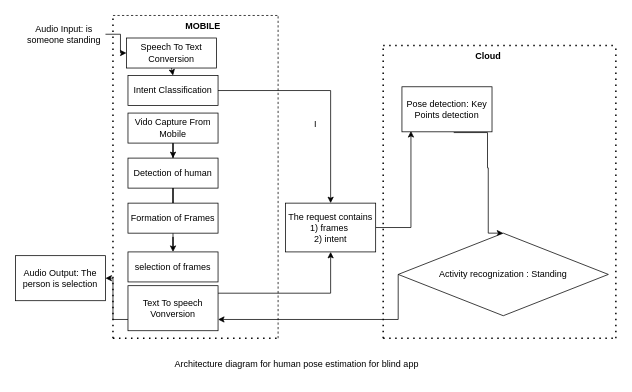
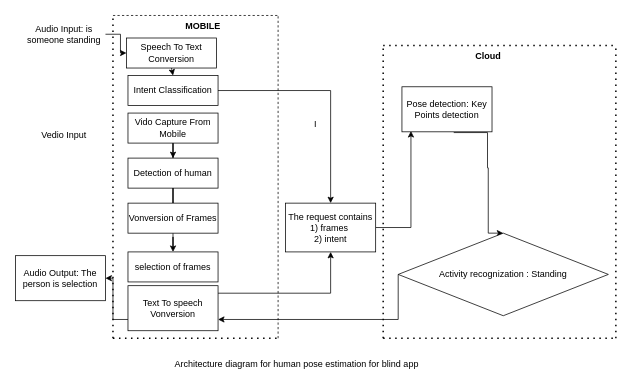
  <mxCell id="0" />
  <mxCell id="1" parent="0" />
  <mxCell id="2" value="Speech To Text Conversion" style="whiteSpace=wrap;html=1;" parent="1" vertex="1"><mxGeometry x="168" y="50" width="120" height="40" as="geometry" /></mxCell>
  <mxCell id="3" style="edgeStyle=orthogonalEdgeStyle;rounded=0;orthogonalLoop=1;jettySize=auto;html=1;" parent="1" source="4" target="2" edge="1"><mxGeometry relative="1" as="geometry" /></mxCell>
  <mxCell id="4" value="Audio Input: is someone standing" style="text;html=1;strokeColor=none;fillColor=none;align=center;verticalAlign=middle;whiteSpace=wrap;rounded=0;" parent="1" vertex="1"><mxGeometry x="30" y="20" width="110" height="50" as="geometry" /></mxCell>
  <mxCell id="5" value="" style="edgeStyle=orthogonalEdgeStyle;rounded=0;orthogonalLoop=1;jettySize=auto;html=1;" parent="1" source="6" target="7" edge="1"><mxGeometry relative="1" as="geometry" /></mxCell>
  <mxCell id="6" value="Vido Capture From Mobile" style="whiteSpace=wrap;html=1;" parent="1" vertex="1"><mxGeometry x="170" y="150" width="120" height="40" as="geometry" /></mxCell>
  <mxCell id="7" value="Detection of human" style="whiteSpace=wrap;html=1;" parent="1" vertex="1"><mxGeometry x="170" y="210" width="120" height="40" as="geometry" /></mxCell>
  <mxCell id="8" value="" style="edgeStyle=orthogonalEdgeStyle;rounded=0;orthogonalLoop=1;jettySize=auto;html=1;exitX=0.5;exitY=1;exitDx=0;exitDy=0;" parent="1" source="31" target="10" edge="1"><mxGeometry relative="1" as="geometry"><mxPoint x="230" y="400" as="sourcePoint" /></mxGeometry></mxCell>
  <mxCell id="9" value="" style="edgeStyle=orthogonalEdgeStyle;rounded=0;orthogonalLoop=1;jettySize=auto;html=1;exitX=0;exitY=0.75;exitDx=0;exitDy=0;" parent="1" source="32" target="26" edge="1"><mxGeometry relative="1" as="geometry"><mxPoint x="160" y="420" as="sourcePoint" /></mxGeometry></mxCell>
  <mxCell id="10" value="selection of frames" style="whiteSpace=wrap;html=1;" parent="1" vertex="1"><mxGeometry x="170" y="335" width="120" height="40" as="geometry" /></mxCell>
  <mxCell id="11" value="" style="edgeStyle=orthogonalEdgeStyle;rounded=0;orthogonalLoop=1;jettySize=auto;html=1;" parent="1" target="13" edge="1"><mxGeometry relative="1" as="geometry"><Array as="points"><mxPoint x="290" y="390" /><mxPoint x="440" y="390" /></Array><mxPoint x="290" y="390" as="sourcePoint" /></mxGeometry></mxCell>
  <mxCell id="12" style="edgeStyle=orthogonalEdgeStyle;rounded=0;orthogonalLoop=1;jettySize=auto;html=1;entryX=0.1;entryY=0.983;entryDx=0;entryDy=0;entryPerimeter=0;" parent="1" source="13" edge="1" target="29"><mxGeometry relative="1" as="geometry"><mxPoint x="607.5" y="302.505" as="targetPoint" /></mxGeometry></mxCell>
  <mxCell id="13" value="The request contains&lt;br&gt;1) frames&amp;nbsp;&lt;br&gt;2) intent" style="whiteSpace=wrap;html=1;" parent="1" vertex="1"><mxGeometry x="380" y="270" width="120" height="65" as="geometry" /></mxCell>
  <mxCell id="14" value="" style="endArrow=none;dashed=1;html=1;dashPattern=1 3;strokeWidth=2;rounded=0;" parent="1" edge="1"><mxGeometry width="50" height="50" relative="1" as="geometry"><mxPoint x="150" y="450" as="sourcePoint" /><mxPoint x="150" y="20" as="targetPoint" /><Array as="points" /></mxGeometry></mxCell>
  <mxCell id="15" value="" style="endArrow=none;dashed=1;html=1;rounded=0;" parent="1" edge="1"><mxGeometry width="50" height="50" relative="1" as="geometry"><mxPoint x="150" y="20" as="sourcePoint" /><mxPoint x="370" y="20" as="targetPoint" /></mxGeometry></mxCell>
  <mxCell id="16" value="" style="endArrow=none;dashed=1;html=1;rounded=0;" parent="1" edge="1"><mxGeometry width="50" height="50" relative="1" as="geometry"><mxPoint x="370" y="450" as="sourcePoint" /><mxPoint x="370" y="20" as="targetPoint" /></mxGeometry></mxCell>
  <mxCell id="17" value="" style="endArrow=none;dashed=1;html=1;dashPattern=1 3;strokeWidth=2;rounded=0;" parent="1" edge="1"><mxGeometry width="50" height="50" relative="1" as="geometry"><mxPoint x="150" y="450" as="sourcePoint" /><mxPoint x="370" y="450" as="targetPoint" /></mxGeometry></mxCell>
  <mxCell id="18" value="&lt;b&gt;MOBILE&lt;/b&gt;" style="text;html=1;strokeColor=none;fillColor=none;align=center;verticalAlign=middle;whiteSpace=wrap;rounded=0;" parent="1" vertex="1"><mxGeometry x="240" y="20" width="60" height="30" as="geometry" /></mxCell>
  <mxCell id="19" value="" style="edgeStyle=orthogonalEdgeStyle;rounded=0;orthogonalLoop=1;jettySize=auto;html=1;exitX=0.575;exitY=1.017;exitDx=0;exitDy=0;exitPerimeter=0;entryX=0.5;entryY=0;entryDx=0;entryDy=0;" parent="1" source="29" target="20" edge="1"><mxGeometry relative="1" as="geometry"><mxPoint x="675" y="370" as="sourcePoint" /><mxPoint x="650" y="280" as="targetPoint" /><Array as="points"><mxPoint x="649" y="223" /><mxPoint x="650" y="223" /><mxPoint x="650" y="310" /></Array></mxGeometry></mxCell>
  <mxCell id="20" value="Activity recognization : Standing" style="rhombus;whiteSpace=wrap;html=1;" parent="1" vertex="1"><mxGeometry x="530" y="310" width="280" height="110" as="geometry" /></mxCell>
  <mxCell id="21" value="&lt;b&gt;Cloud&lt;/b&gt;" style="text;html=1;strokeColor=none;fillColor=none;align=center;verticalAlign=middle;whiteSpace=wrap;rounded=0;" parent="1" vertex="1"><mxGeometry x="620" y="60" width="60" height="30" as="geometry" /></mxCell>
  <mxCell id="22" value="" style="endArrow=none;dashed=1;html=1;dashPattern=1 3;strokeWidth=2;rounded=0;exitX=1;exitY=0.75;exitDx=0;exitDy=0;" parent="1" edge="1"><mxGeometry width="50" height="50" relative="1" as="geometry"><mxPoint x="510" y="60" as="sourcePoint" /><mxPoint x="820" y="60" as="targetPoint" /><Array as="points" /></mxGeometry></mxCell>
  <mxCell id="23" value="" style="endArrow=none;dashed=1;html=1;dashPattern=1 3;strokeWidth=2;rounded=0;" parent="1" edge="1"><mxGeometry width="50" height="50" relative="1" as="geometry"><mxPoint x="510" y="450" as="sourcePoint" /><mxPoint x="510" y="60" as="targetPoint" /></mxGeometry></mxCell>
  <mxCell id="24" value="" style="endArrow=none;dashed=1;html=1;dashPattern=1 3;strokeWidth=2;rounded=0;" parent="1" edge="1"><mxGeometry width="50" height="50" relative="1" as="geometry"><mxPoint x="510" y="450" as="sourcePoint" /><mxPoint x="820" y="450" as="targetPoint" /></mxGeometry></mxCell>
  <mxCell id="25" value="" style="endArrow=none;dashed=1;html=1;dashPattern=1 3;strokeWidth=2;rounded=0;" parent="1" edge="1"><mxGeometry width="50" height="50" relative="1" as="geometry"><mxPoint x="820" y="450" as="sourcePoint" /><mxPoint x="820" y="60" as="targetPoint" /><Array as="points" /></mxGeometry></mxCell>
  <mxCell id="26" value="Audio Output: The person is selection" style="whiteSpace=wrap;html=1;" parent="1" vertex="1"><mxGeometry x="20" y="339.995" width="120" height="60" as="geometry" /></mxCell>
  <mxCell id="27" value="&lt;span&gt;Architecture&lt;/span&gt;&amp;nbsp;diagram for human pose estimation for blind app" style="text;html=1;strokeColor=none;fillColor=none;align=center;verticalAlign=middle;whiteSpace=wrap;rounded=0;" parent="1" vertex="1"><mxGeometry x="170" y="470" width="450" height="30" as="geometry" /></mxCell>
+ <mxCell id="28" value="Vedio Input" style="text;html=1;strokeColor=none;fillColor=none;align=center;verticalAlign=middle;whiteSpace=wrap;rounded=0;" parent="1" vertex="1"><mxGeometry x="30" y="165" width="110" height="30" as="geometry" /></mxCell>
  <mxCell id="29" value="Pose detection: Key Points detection" style="rounded=0;whiteSpace=wrap;html=1;" parent="1" vertex="1"><mxGeometry x="535" y="115" width="120" height="60" as="geometry" /></mxCell>
  <mxCell id="30" value="" style="edgeStyle=orthogonalEdgeStyle;rounded=0;orthogonalLoop=1;jettySize=auto;html=1;endArrow=none;" edge="1" parent="1" source="7" target="31"><mxGeometry relative="1" as="geometry"><mxPoint x="230" y="290" as="targetPoint" /><mxPoint x="230" y="250" as="sourcePoint" /></mxGeometry></mxCell>
- <mxCell id="31" value="Formation of Frames" style="whiteSpace=wrap;html=1;" parent="1" vertex="1"><mxGeometry x="170" y="270" width="120" height="40" as="geometry" /></mxCell>
+ <mxCell id="31" value="Vonversion of Frames" style="whiteSpace=wrap;html=1;" parent="1" vertex="1"><mxGeometry x="170" y="270" width="120" height="40" as="geometry" /></mxCell>
  <mxCell id="32" value="Text To speech Vonversion" style="whiteSpace=wrap;html=1;" vertex="1" parent="1"><mxGeometry x="170" y="380" width="120" height="60" as="geometry" /></mxCell>
  <mxCell id="33" value="" style="endArrow=classic;html=1;rounded=0;exitX=0;exitY=0.5;exitDx=0;exitDy=0;entryX=1;entryY=0.75;entryDx=0;entryDy=0;" edge="1" parent="1" source="20" target="32"><mxGeometry width="50" height="50" relative="1" as="geometry"><mxPoint x="400" y="290" as="sourcePoint" /><mxPoint x="450" y="240" as="targetPoint" /><Array as="points"><mxPoint x="530" y="425" /></Array></mxGeometry></mxCell>
  <mxCell id="34" value="I" style="text;html=1;strokeColor=none;fillColor=none;align=center;verticalAlign=middle;whiteSpace=wrap;rounded=0;" vertex="1" parent="1"><mxGeometry x="390" y="150" width="60" height="30" as="geometry" /></mxCell>
  <mxCell id="35" value="Intent Classification" style="rounded=0;whiteSpace=wrap;html=1;" vertex="1" parent="1"><mxGeometry x="170" y="100" width="120" height="40" as="geometry" /></mxCell>
  <mxCell id="36" value="" style="endArrow=classic;html=1;rounded=0;exitX=0.5;exitY=1;exitDx=0;exitDy=0;entryX=0.5;entryY=0;entryDx=0;entryDy=0;" edge="1" parent="1" source="2" target="35"><mxGeometry width="50" height="50" relative="1" as="geometry"><mxPoint x="400" y="290" as="sourcePoint" /><mxPoint x="450" y="240" as="targetPoint" /></mxGeometry></mxCell>
  <mxCell id="37" value="" style="endArrow=classic;html=1;rounded=0;exitX=1;exitY=0.5;exitDx=0;exitDy=0;entryX=0.5;entryY=0;entryDx=0;entryDy=0;" edge="1" parent="1" source="35" target="13"><mxGeometry width="50" height="50" relative="1" as="geometry"><mxPoint x="400" y="290" as="sourcePoint" /><mxPoint x="450" y="240" as="targetPoint" /><Array as="points"><mxPoint x="440" y="120" /></Array></mxGeometry></mxCell>
